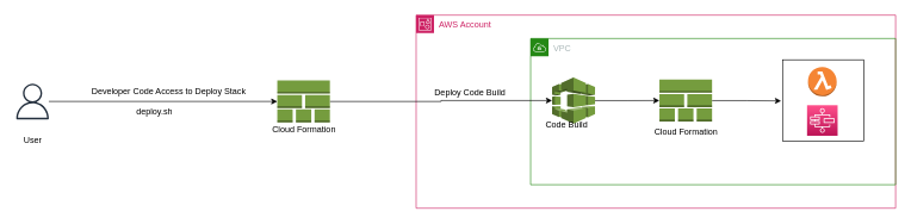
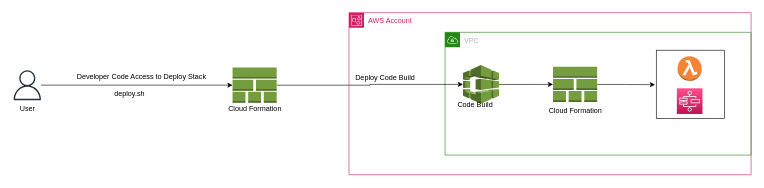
  <mxCell id="0" />
  <mxCell id="1" parent="0" />
  <mxCell id="2" value="AWS Account" style="points=[[0,0],[0.25,0],[0.5,0],[0.75,0],[1,0],[1,0.25],[1,0.5],[1,0.75],[1,1],[0.75,1],[0.5,1],[0.25,1],[0,1],[0,0.75],[0,0.5],[0,0.25]];outlineConnect=0;gradientColor=none;html=1;whiteSpace=wrap;fontSize=12;fontStyle=0;container=1;pointerEvents=0;collapsible=0;recursiveResize=0;shape=mxgraph.aws4.group;grIcon=mxgraph.aws4.group_account;strokeColor=#CD2264;fillColor=none;verticalAlign=top;align=left;spacingLeft=30;fontColor=#CD2264;dashed=0;" vertex="1" parent="1"><mxGeometry x="581" y="20.5" width="670" height="270" as="geometry" /></mxCell>
  <mxCell id="3" value="VPC" style="points=[[0,0],[0.25,0],[0.5,0],[0.75,0],[1,0],[1,0.25],[1,0.5],[1,0.75],[1,1],[0.75,1],[0.5,1],[0.25,1],[0,1],[0,0.75],[0,0.5],[0,0.25]];outlineConnect=0;gradientColor=none;html=1;whiteSpace=wrap;fontSize=12;fontStyle=0;container=1;pointerEvents=0;collapsible=0;recursiveResize=0;shape=mxgraph.aws4.group;grIcon=mxgraph.aws4.group_vpc;strokeColor=#248814;fillColor=none;verticalAlign=top;align=left;spacingLeft=30;fontColor=#AAB7B8;dashed=0;" vertex="1" parent="2"><mxGeometry x="160" y="32.75" width="510" height="204.5" as="geometry" /></mxCell>
  <mxCell id="4" value="" style="whiteSpace=wrap;html=1;aspect=fixed;" vertex="1" parent="3"><mxGeometry x="352.01" y="29.75" width="114" height="114" as="geometry" /></mxCell>
  <mxCell id="5" style="edgeStyle=orthogonalEdgeStyle;rounded=0;orthogonalLoop=1;jettySize=auto;html=1;entryX=0;entryY=0.5;entryDx=0;entryDy=0;entryPerimeter=0;" edge="1" parent="3" source="6" target="8"><mxGeometry relative="1" as="geometry" /></mxCell>
  <mxCell id="6" value="" style="outlineConnect=0;dashed=0;verticalLabelPosition=bottom;verticalAlign=top;align=center;html=1;shape=mxgraph.aws3.codebuild;fillColor=#759C3E;gradientColor=none;" vertex="1" parent="3"><mxGeometry x="30" y="54.5" width="60" height="64.5" as="geometry" /></mxCell>
  <mxCell id="7" style="edgeStyle=orthogonalEdgeStyle;rounded=0;orthogonalLoop=1;jettySize=auto;html=1;" edge="1" parent="3" source="8"><mxGeometry relative="1" as="geometry"><mxPoint x="350" y="87.25" as="targetPoint" /></mxGeometry></mxCell>
  <mxCell id="8" value="" style="outlineConnect=0;dashed=0;verticalLabelPosition=bottom;verticalAlign=top;align=center;html=1;shape=mxgraph.aws3.stack_aws_cloudformation;fillColor=#759C3E;gradientColor=none;" vertex="1" parent="3"><mxGeometry x="180" y="57.5" width="73.5" height="58.5" as="geometry" /></mxCell>
  <mxCell id="9" value="" style="outlineConnect=0;dashed=0;verticalLabelPosition=bottom;verticalAlign=top;align=center;html=1;shape=mxgraph.aws3.lambda_function;fillColor=#F58534;gradientColor=none;" vertex="1" parent="3"><mxGeometry x="387.63" y="39.88" width="40" height="41" as="geometry" /></mxCell>
  <mxCell id="10" value="Code Build" style="text;html=1;align=center;verticalAlign=middle;resizable=0;points=[];autosize=1;strokeColor=none;fillColor=none;" vertex="1" parent="3"><mxGeometry x="10" y="106" width="80" height="30" as="geometry" /></mxCell>
  <mxCell id="11" value="Cloud Formation" style="text;html=1;align=center;verticalAlign=middle;resizable=0;points=[];autosize=1;strokeColor=none;fillColor=none;" vertex="1" parent="3"><mxGeometry x="161.75" y="116" width="110" height="30" as="geometry" /></mxCell>
  <mxCell id="12" value="" style="sketch=0;points=[[0,0,0],[0.25,0,0],[0.5,0,0],[0.75,0,0],[1,0,0],[0,1,0],[0.25,1,0],[0.5,1,0],[0.75,1,0],[1,1,0],[0,0.25,0],[0,0.5,0],[0,0.75,0],[1,0.25,0],[1,0.5,0],[1,0.75,0]];outlineConnect=0;fontColor=#232F3E;gradientColor=#FF4F8B;gradientDirection=north;fillColor=#BC1356;strokeColor=#ffffff;dashed=0;verticalLabelPosition=bottom;verticalAlign=top;align=center;html=1;fontSize=12;fontStyle=0;aspect=fixed;shape=mxgraph.aws4.resourceIcon;resIcon=mxgraph.aws4.step_functions;" vertex="1" parent="3"><mxGeometry x="386.26" y="93.25" width="42.75" height="42.75" as="geometry" /></mxCell>
- <mxCell id="13" value="Deploy Code Build" style="text;html=1;align=center;verticalAlign=middle;resizable=0;points=[];autosize=1;strokeColor=none;fillColor=none;" vertex="1" parent="2"><mxGeometry x="15" y="93" width="120" height="30" as="geometry" /></mxCell>
+ <mxCell id="13" value="Deploy Code Build" style="text;html=1;align=center;verticalAlign=middle;resizable=0;points=[];autosize=1;strokeColor=none;fillColor=none;" vertex="1" parent="2"><mxGeometry y="93" width="120" height="30" as="geometry" /></mxCell>
  <mxCell id="14" value="" style="edgeStyle=orthogonalEdgeStyle;rounded=0;orthogonalLoop=1;jettySize=auto;html=1;entryX=0;entryY=0.5;entryDx=0;entryDy=0;entryPerimeter=0;" edge="1" parent="1" source="15" target="6"><mxGeometry relative="1" as="geometry"><mxPoint x="520" y="141" as="targetPoint" /></mxGeometry></mxCell>
  <mxCell id="15" value="" style="outlineConnect=0;dashed=0;verticalLabelPosition=bottom;verticalAlign=top;align=center;html=1;shape=mxgraph.aws3.stack_aws_cloudformation;fillColor=#759C3E;gradientColor=none;" vertex="1" parent="1"><mxGeometry x="387" y="112" width="73.5" height="58.5" as="geometry" /></mxCell>
  <mxCell id="16" value="Cloud Formation" style="text;html=1;align=center;verticalAlign=middle;resizable=0;points=[];autosize=1;strokeColor=none;fillColor=none;" vertex="1" parent="1"><mxGeometry x="368.75" y="166.25" width="110" height="30" as="geometry" /></mxCell>
  <mxCell id="17" style="edgeStyle=orthogonalEdgeStyle;rounded=0;orthogonalLoop=1;jettySize=auto;html=1;entryX=0;entryY=0.5;entryDx=0;entryDy=0;entryPerimeter=0;" edge="1" parent="1" source="18" target="15"><mxGeometry relative="1" as="geometry" /></mxCell>
  <mxCell id="18" value="" style="sketch=0;outlineConnect=0;fontColor=#232F3E;gradientColor=none;fillColor=#232F3D;strokeColor=none;dashed=0;verticalLabelPosition=bottom;verticalAlign=top;align=center;html=1;fontSize=12;fontStyle=0;aspect=fixed;pointerEvents=1;shape=mxgraph.aws4.user;" vertex="1" parent="1"><mxGeometry x="20" y="116.25" width="50" height="50" as="geometry" /></mxCell>
- <mxCell id="19" value="User" style="text;html=1;align=center;verticalAlign=middle;resizable=0;points=[];autosize=1;strokeColor=none;fillColor=none;" vertex="1" parent="1"><mxGeometry x="20" y="181.25" width="50" height="30" as="geometry" /></mxCell>
+ <mxCell id="19" value="User" style="text;html=1;align=center;verticalAlign=middle;resizable=0;points=[];autosize=1;strokeColor=none;fillColor=none;" vertex="1" parent="1"><mxGeometry x="20" y="166.25" width="50" height="30" as="geometry" /></mxCell>
  <mxCell id="20" value="Developer Code Access to Deploy Stack" style="text;html=1;align=center;verticalAlign=middle;resizable=0;points=[];autosize=1;strokeColor=none;fillColor=none;" vertex="1" parent="1"><mxGeometry x="120" y="112" width="230" height="30" as="geometry" /></mxCell>
  <mxCell id="21" value="deploy.sh" style="text;html=1;align=center;verticalAlign=middle;resizable=0;points=[];autosize=1;strokeColor=none;fillColor=none;" vertex="1" parent="1"><mxGeometry x="180" y="140.5" width="70" height="30" as="geometry" /></mxCell>
